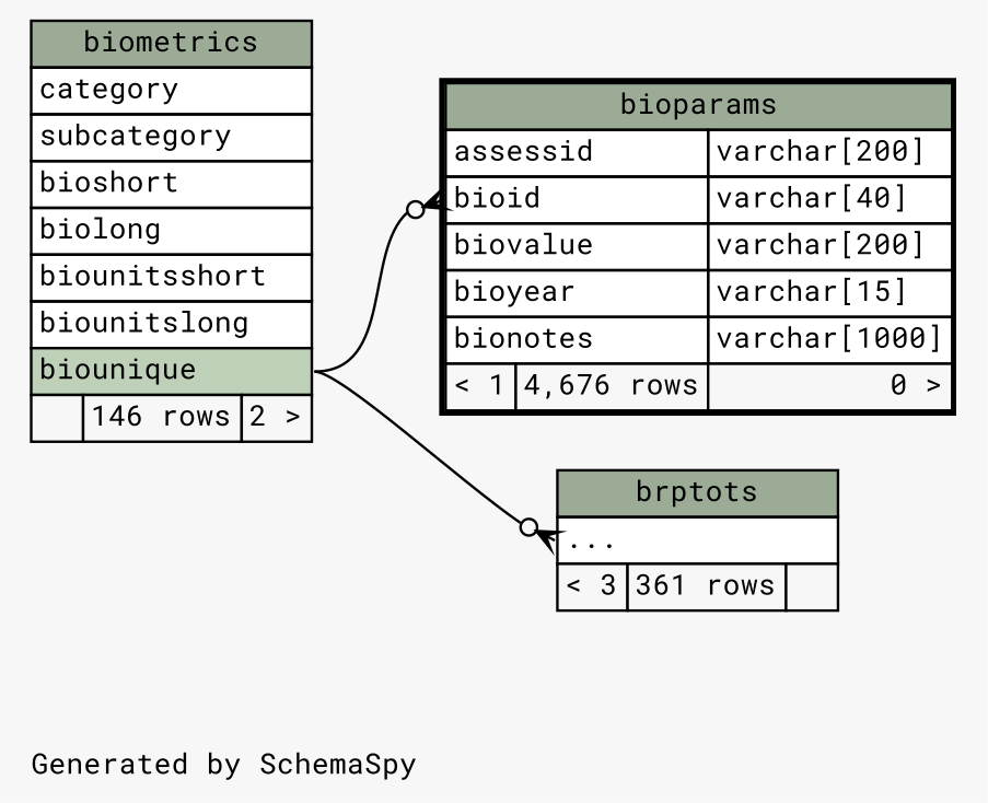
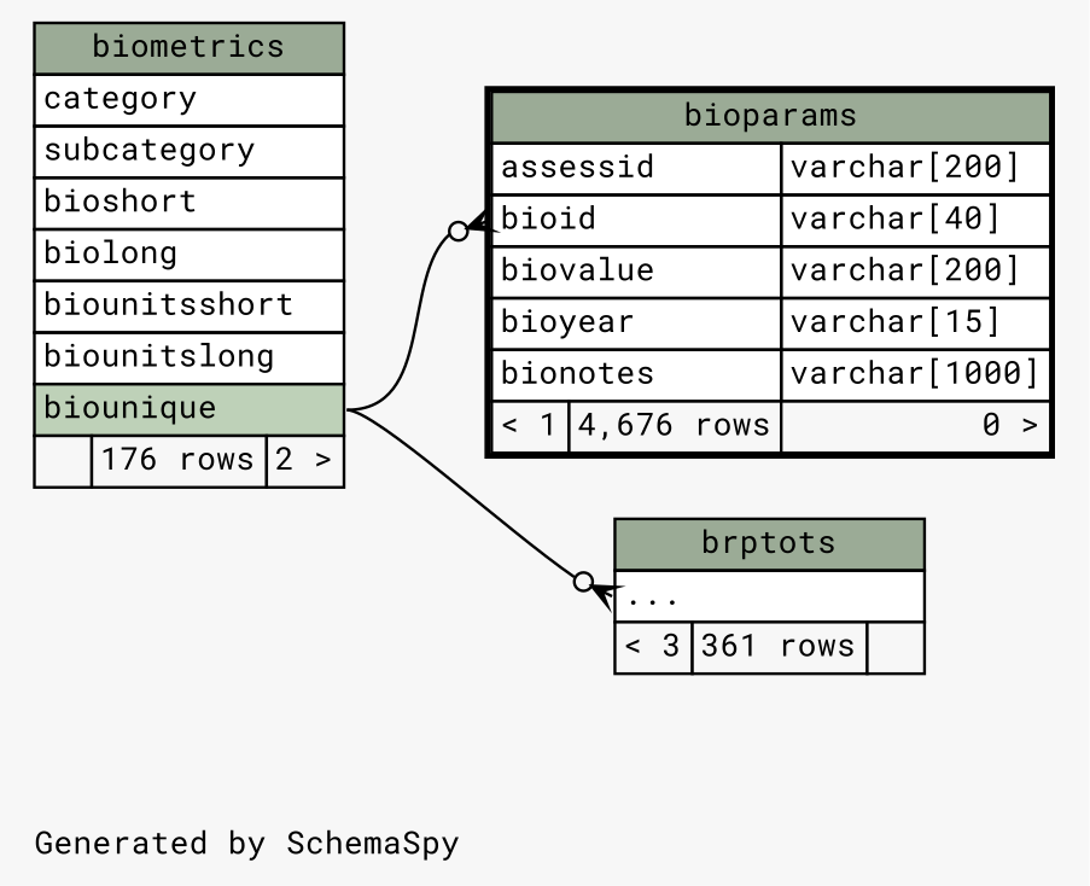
  digraph {
    bgcolor="#f7f7f7"
    fontname="Roboto Mono"
    fontsize=11
    label="\nGenerated by SchemaSpy"
    labeljust=l
    nodesep=0.18
    rankdir=RL
    ranksep=0.46
    node [fontname="Roboto Mono" fontsize=11 shape=plaintext]
    edge [arrowhead=none arrowsize=0.8 arrowtail=crowodot dir=back fontname="Roboto Mono" headport="biounique:e"]
    n1 [label=<     <TABLE BORDER="2" CELLBORDER="1" CELLSPACING="0" BGCOLOR="#ffffff">       <TR><TD COLSPAN="3" BGCOLOR="#9bab96" ALIGN="CENTER">bioparams</TD></TR>       <TR><TD PORT="assessid" COLSPAN="2" ALIGN="LEFT">assessid</TD><TD PORT="assessid.type" ALIGN="LEFT">varchar[200]</TD></TR>       <TR><TD PORT="bioid" COLSPAN="2" ALIGN="LEFT">bioid</TD><TD PORT="bioid.type" ALIGN="LEFT">varchar[40]</TD></TR>       <TR><TD PORT="biovalue" COLSPAN="2" ALIGN="LEFT">biovalue</TD><TD PORT="biovalue.type" ALIGN="LEFT">varchar[200]</TD></TR>       <TR><TD PORT="bioyear" COLSPAN="2" ALIGN="LEFT">bioyear</TD><TD PORT="bioyear.type" ALIGN="LEFT">varchar[15]</TD></TR>       <TR><TD PORT="bionotes" COLSPAN="2" ALIGN="LEFT">bionotes</TD><TD PORT="bionotes.type" ALIGN="LEFT">varchar[1000]</TD></TR>       <TR><TD ALIGN="LEFT" BGCOLOR="#f7f7f7">&lt; 1</TD><TD ALIGN="RIGHT" BGCOLOR="#f7f7f7">4,676 rows</TD><TD ALIGN="RIGHT" BGCOLOR="#f7f7f7">0 &gt;</TD></TR>     </TABLE>>]
-   n2 [label=<     <TABLE BORDER="0" CELLBORDER="1" CELLSPACING="0" BGCOLOR="#ffffff">       <TR><TD COLSPAN="3" BGCOLOR="#9bab96" ALIGN="CENTER">biometrics</TD></TR>       <TR><TD PORT="category" COLSPAN="3" ALIGN="LEFT">category</TD></TR>       <TR><TD PORT="subcategory" COLSPAN="3" ALIGN="LEFT">subcategory</TD></TR>       <TR><TD PORT="bioshort" COLSPAN="3" ALIGN="LEFT">bioshort</TD></TR>       <TR><TD PORT="biolong" COLSPAN="3" ALIGN="LEFT">biolong</TD></TR>       <TR><TD PORT="biounitsshort" COLSPAN="3" ALIGN="LEFT">biounitsshort</TD></TR>       <TR><TD PORT="biounitslong" COLSPAN="3" ALIGN="LEFT">biounitslong</TD></TR>       <TR><TD PORT="biounique" COLSPAN="3" BGCOLOR="#bed1b8" ALIGN="LEFT">biounique</TD></TR>       <TR><TD ALIGN="LEFT" BGCOLOR="#f7f7f7">  </TD><TD ALIGN="RIGHT" BGCOLOR="#f7f7f7">146 rows</TD><TD ALIGN="RIGHT" BGCOLOR="#f7f7f7">2 &gt;</TD></TR>     </TABLE>>]
+   n2 [label=<     <TABLE BORDER="0" CELLBORDER="1" CELLSPACING="0" BGCOLOR="#ffffff">       <TR><TD COLSPAN="3" BGCOLOR="#9bab96" ALIGN="CENTER">biometrics</TD></TR>       <TR><TD PORT="category" COLSPAN="3" ALIGN="LEFT">category</TD></TR>       <TR><TD PORT="subcategory" COLSPAN="3" ALIGN="LEFT">subcategory</TD></TR>       <TR><TD PORT="bioshort" COLSPAN="3" ALIGN="LEFT">bioshort</TD></TR>       <TR><TD PORT="biolong" COLSPAN="3" ALIGN="LEFT">biolong</TD></TR>       <TR><TD PORT="biounitsshort" COLSPAN="3" ALIGN="LEFT">biounitsshort</TD></TR>       <TR><TD PORT="biounitslong" COLSPAN="3" ALIGN="LEFT">biounitslong</TD></TR>       <TR><TD PORT="biounique" COLSPAN="3" BGCOLOR="#bed1b8" ALIGN="LEFT">biounique</TD></TR>       <TR><TD ALIGN="LEFT" BGCOLOR="#f7f7f7">  </TD><TD ALIGN="RIGHT" BGCOLOR="#f7f7f7">176 rows</TD><TD ALIGN="RIGHT" BGCOLOR="#f7f7f7">2 &gt;</TD></TR>     </TABLE>>]
    n3 [label=<     <TABLE BORDER="0" CELLBORDER="1" CELLSPACING="0" BGCOLOR="#ffffff">       <TR><TD COLSPAN="3" BGCOLOR="#9bab96" ALIGN="CENTER">brptots</TD></TR>       <TR><TD PORT="elipses" COLSPAN="3" ALIGN="LEFT">...</TD></TR>       <TR><TD ALIGN="LEFT" BGCOLOR="#f7f7f7">&lt; 3</TD><TD ALIGN="RIGHT" BGCOLOR="#f7f7f7">361 rows</TD><TD ALIGN="RIGHT" BGCOLOR="#f7f7f7">  </TD></TR>     </TABLE>>]
    n1 -> n2 [tailport="bioid:w"]
    n3 -> n2 [tailport="elipses:w"]
  }
